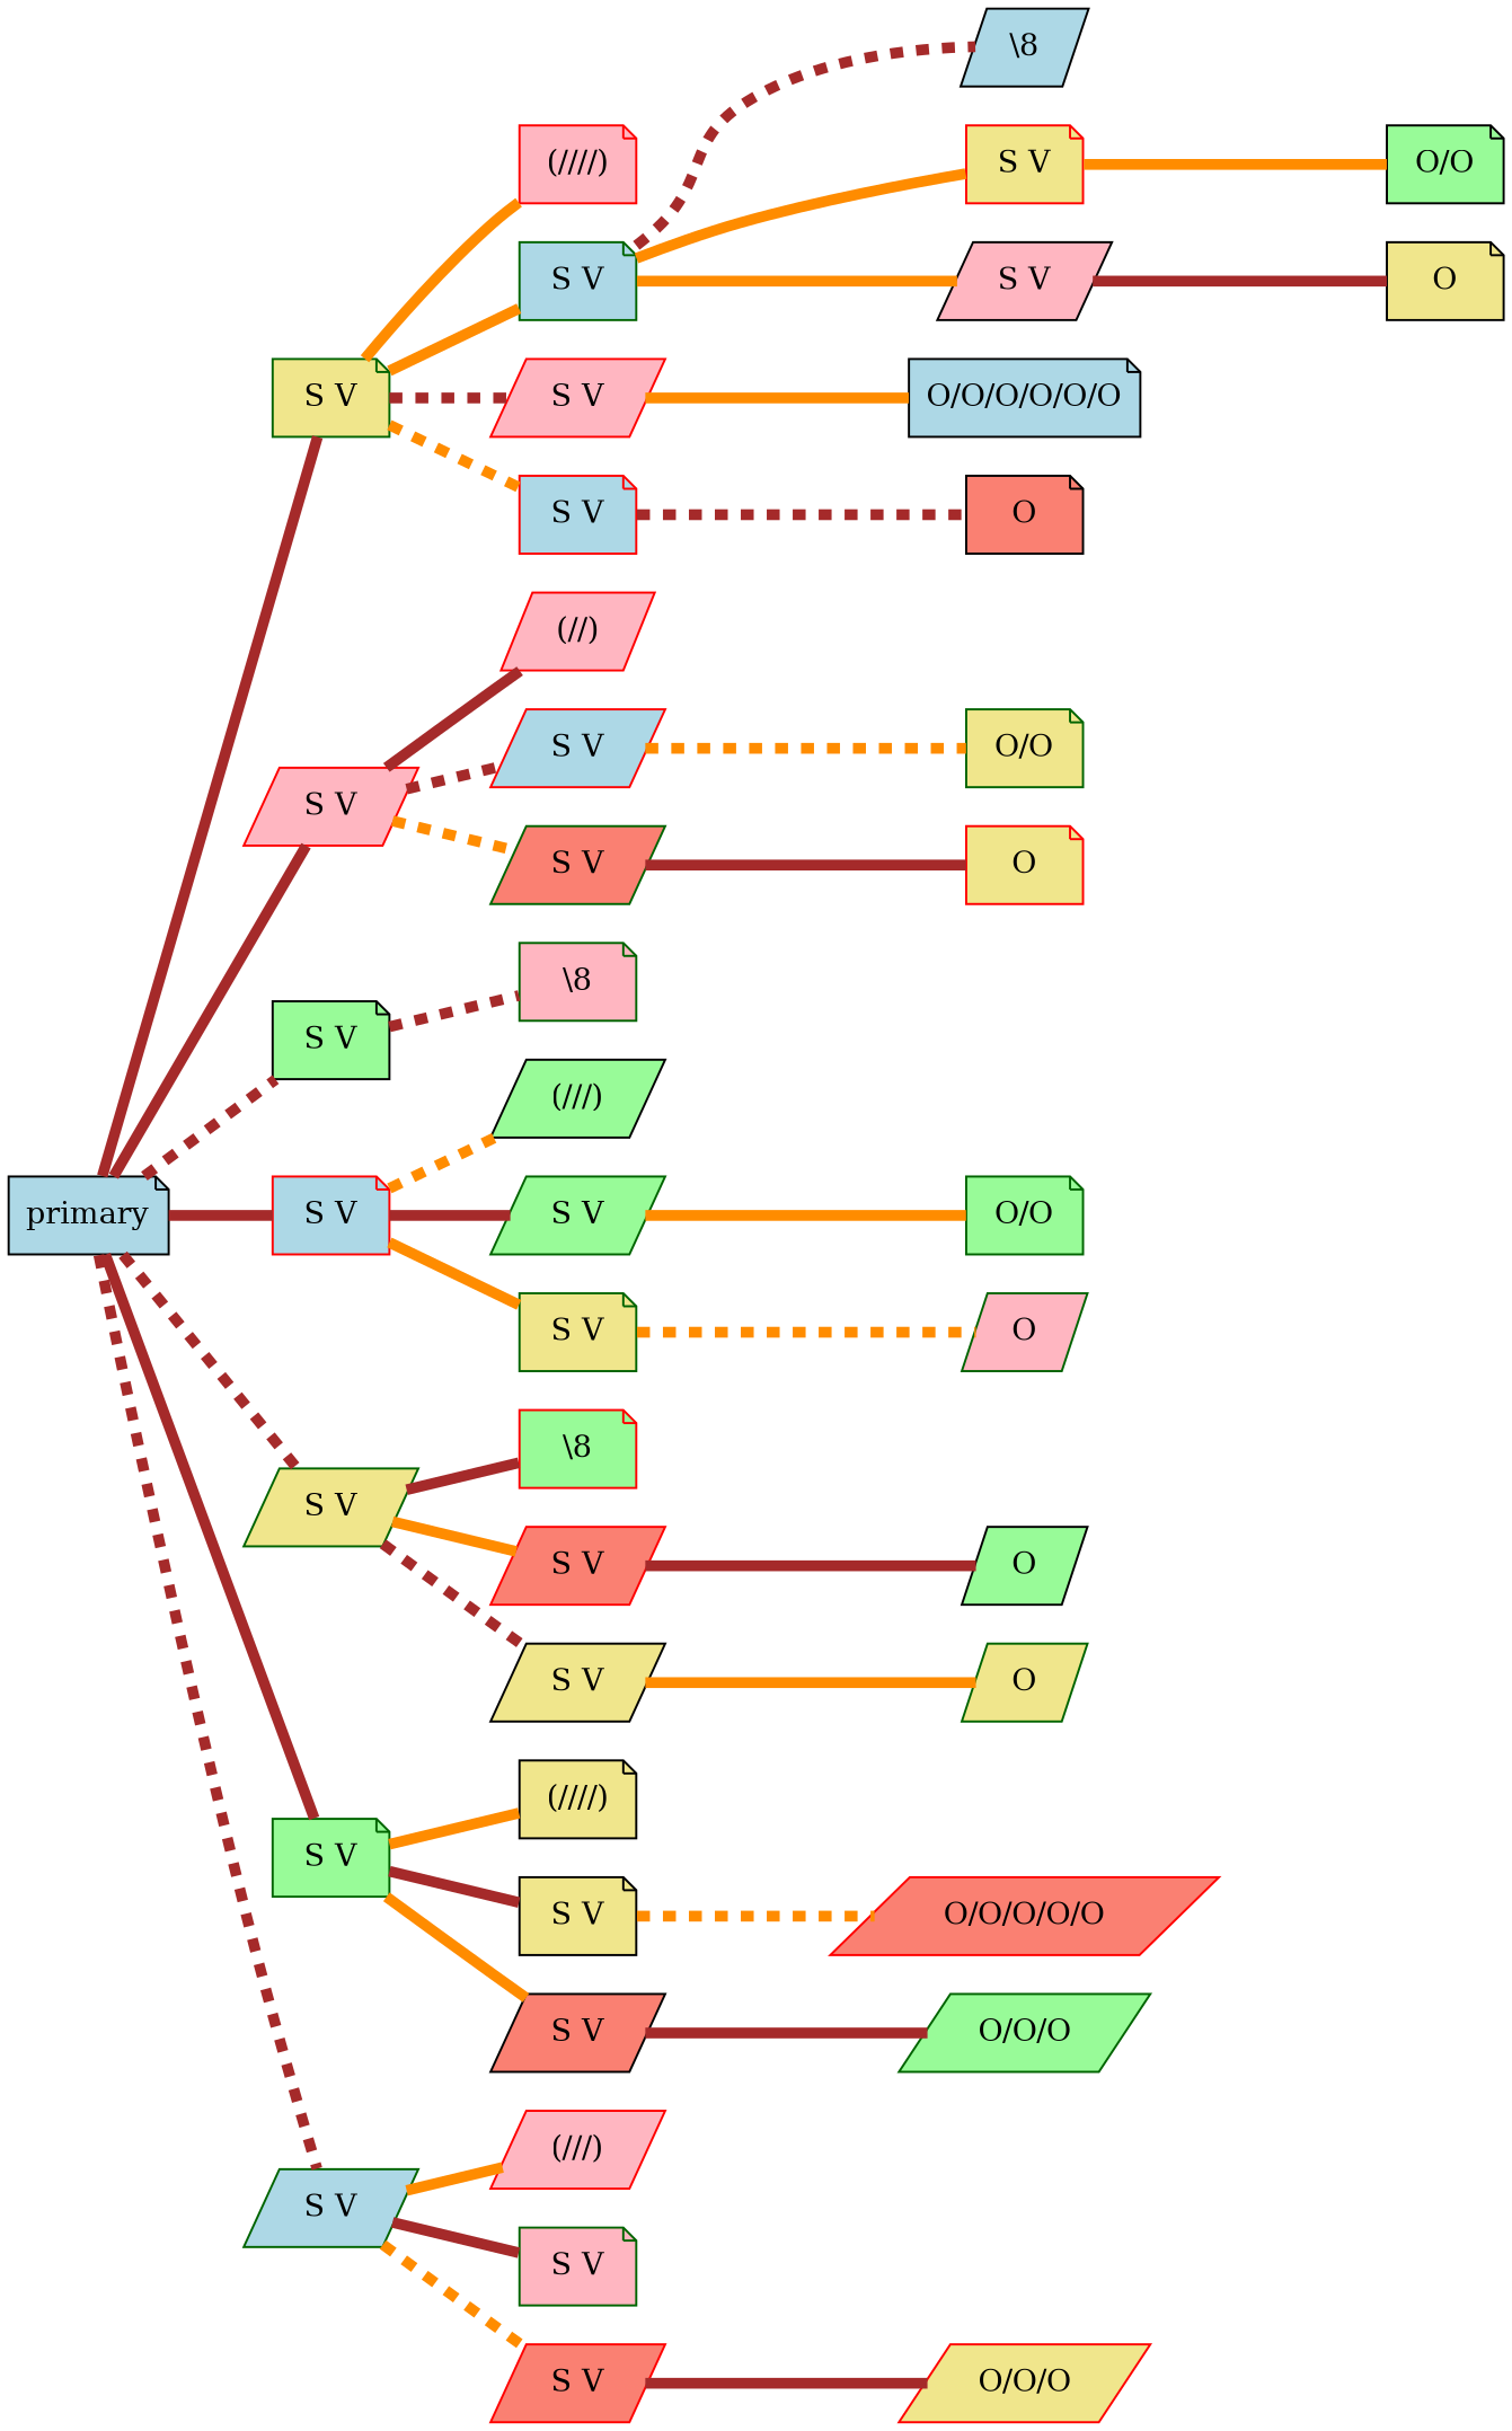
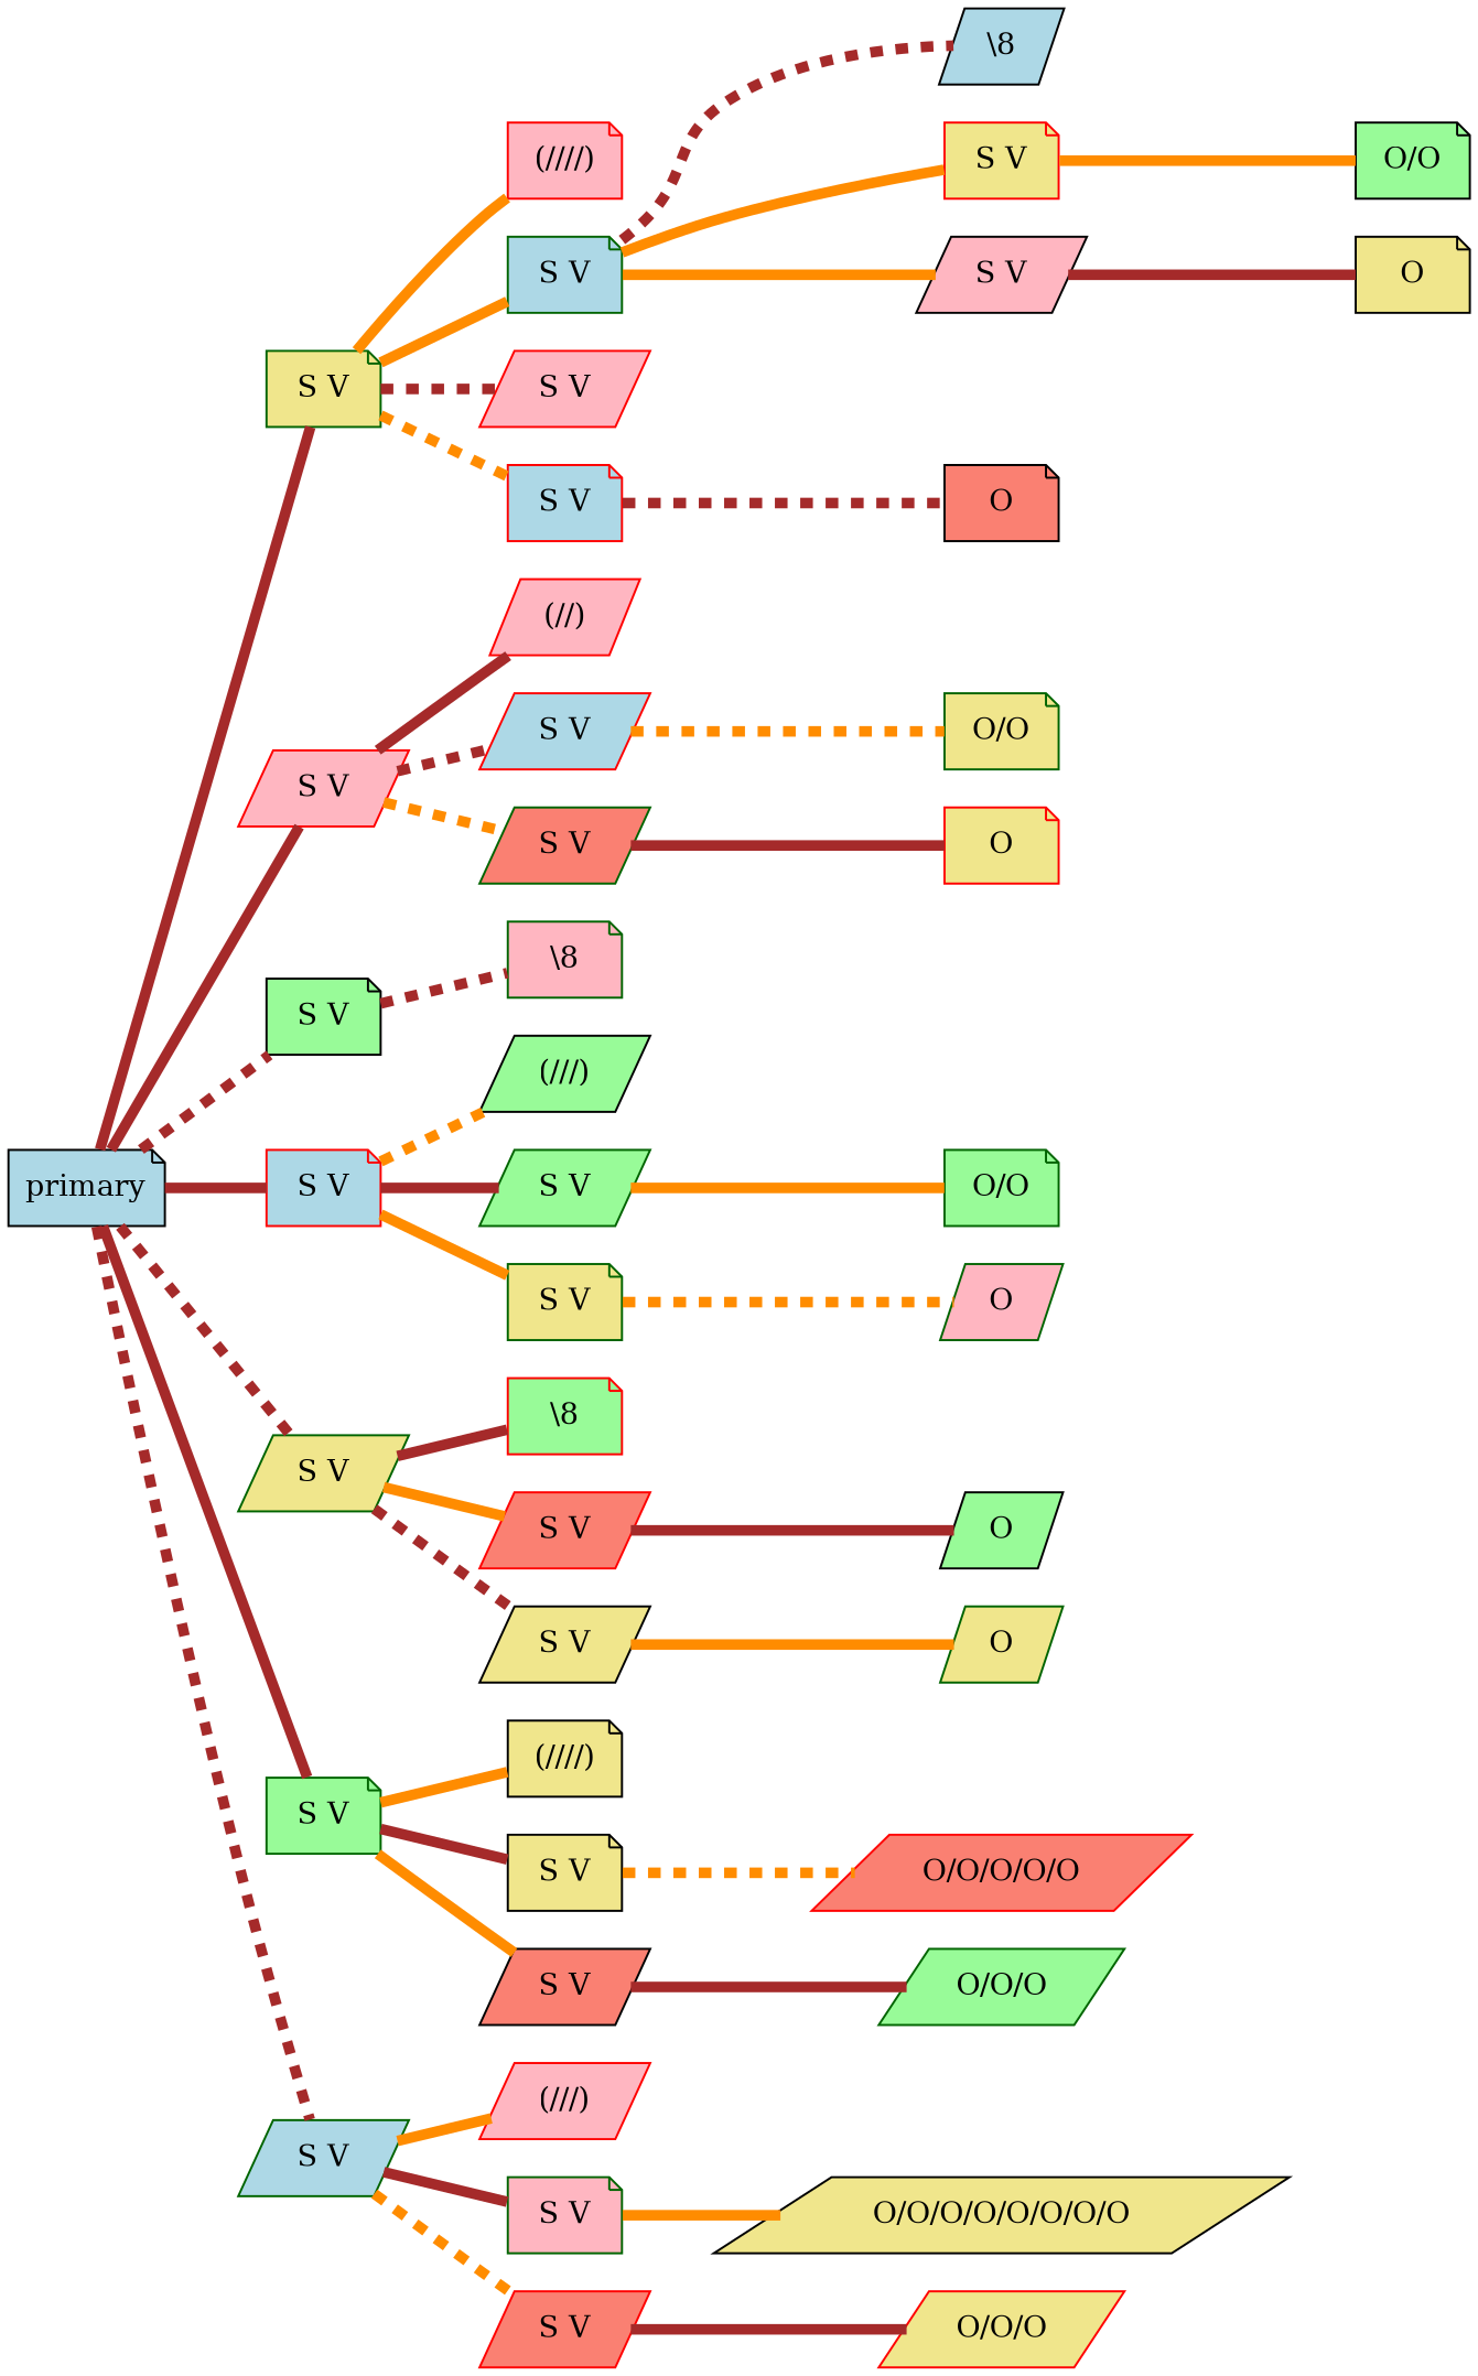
  graph {
    rankdir=LR
    node [color=darkgreen fillcolor=khaki qtype=pendant_node shape=parallelogram style=filled]
    edge [color=brown penwidth=5 qtype=knot_link style=solid]
    n1 [label="S V" pendant_attach=V pendant_colors="#000000,#777777" pendant_length=40 pendant_ply=S shape=note]
    n2 [color=red fillcolor=lightpink knot_position=14.5 knot_spin=S knot_type=L knot_value=4 label="(////)" qtype=knot_node shape=note]
    n3 [fillcolor=lightblue label="S V" pendant_attach=V pendant_colors="#35170C,#777777" pendant_length=32 pendant_ply=S shape=note]
    n4 [color=red fillcolor=lightpink label="S V" pendant_attach=V pendant_colors="#490005" pendant_length=42 pendant_ply=S]
    n5 [color=red fillcolor=lightblue label="S V" pendant_attach=V pendant_colors="#817066" pendant_length=38 pendant_ply=S shape=note]
    n6 [color=black fillcolor=lightblue knot_position=13.5 knot_spin=Z knot_type=E knot_value=1 label="\\8" qtype=knot_node]
    n7 [color=red label="S V" pendant_attach=V pendant_colors="#490005" pendant_length=29 pendant_ply=S shape=note]
    n8 [color=black fillcolor=lightpink label="S V" pendant_attach=V pendant_colors="#817066" pendant_length=21 pendant_ply=S]
-   n9 [color=black fillcolor=lightblue knot_position=4.0 knot_spin=S knot_type=S knot_value=6 label="O/O/O/O/O/O" qtype=knot_node shape=note]
    n10 [color=black fillcolor=salmon knot_position=9.0 knot_spin=S knot_type=S knot_value=1 label=O qtype=knot_node shape=note]
    primary [color=black fillcolor=lightblue shape=note qtype=""]
    n12 [color=red fillcolor=lightpink label="S V" pendant_attach=V pendant_colors="#000000,#777777" pendant_length=29 pendant_ply=S]
    n13 [color=black fillcolor=palegreen label="S V" pendant_attach=V pendant_colors="#000000,#777777" pendant_length=30 pendant_ply=S shape=note]
    n14 [color=red fillcolor=lightblue label="S V" pendant_attach=V pendant_colors="#000000,#777777" pendant_length=31 pendant_ply=S shape=note]
    n15 [label="S V" pendant_attach=V pendant_colors="#000000,#777777" pendant_length=37 pendant_ply=S]
    n16 [fillcolor=palegreen label="S V" pendant_attach=V pendant_colors="#000000,#777777" pendant_length=31 pendant_ply=S shape=note]
    n17 [fillcolor=lightblue label="S V" pendant_attach=V pendant_colors="#000000,#777777" pendant_length=39 pendant_ply=S]
    n18 [color=red fillcolor=lightpink knot_position=15.0 knot_spin=S knot_type=L knot_value=2 label="(//)" qtype=knot_node]
    n19 [color=red fillcolor=lightblue label="S V" pendant_attach=V pendant_colors="#490005" pendant_length=28 pendant_ply=S]
    n20 [fillcolor=salmon label="S V" pendant_attach=V pendant_colors="#817066,#777777" pendant_length=38 pendant_ply=S]
    n21 [fillcolor=lightpink knot_position=15.0 knot_spin=Z knot_type=E knot_value=1 label="\\8" qtype=knot_node shape=note]
    n22 [color=black fillcolor=palegreen knot_position=15.0 knot_spin=S knot_type=L knot_value=3 label="(///)" qtype=knot_node]
    n23 [fillcolor=palegreen label="S V" pendant_attach=V pendant_colors="#490005" pendant_length=26 pendant_ply=S]
    n24 [label="S V" pendant_attach=V pendant_colors="#817066" pendant_length=28 pendant_ply=S shape=note]
    n25 [color=red fillcolor=palegreen knot_position=16.0 knot_spin=Z knot_type=E knot_value=1 label="\\8" qtype=knot_node shape=note]
    n26 [color=red fillcolor=salmon label="S V" pendant_attach=V pendant_colors="#490005" pendant_length=41 pendant_ply=S]
    n27 [color=black label="S V" pendant_attach=V pendant_colors="#817066,#777777" pendant_length=31 pendant_ply=S]
    n28 [color=black knot_position=15.5 knot_spin=S knot_type=L knot_value=4 label="(////)" qtype=knot_node shape=note]
    n29 [color=black label="S V" pendant_attach=V pendant_colors="#490005" pendant_length=24 pendant_ply=S shape=note]
    n30 [color=black fillcolor=salmon label="S V" pendant_attach=V pendant_colors="#817066" pendant_length=29 pendant_ply=S]
    n31 [color=red fillcolor=lightpink knot_position=16.0 knot_spin=S knot_type=L knot_value=3 label="(///)" qtype=knot_node]
    n32 [fillcolor=lightpink label="S V" pendant_attach=V pendant_colors="#490005" pendant_length=26 pendant_ply=S shape=note]
    n33 [color=red fillcolor=salmon label="S V" pendant_attach=V pendant_colors="#503D33" pendant_length=27 pendant_ply=S]
    n34 [color=black fillcolor=palegreen knot_position=4.0 knot_spin=S knot_type=S knot_value=2 label="O/O" qtype=knot_node shape=note]
    n35 [color=black knot_position=9.0 knot_spin=S knot_type=S knot_value=1 label=O qtype=knot_node shape=note]
    n36 [knot_position=4.0 knot_spin=S knot_type=S knot_value=2 label="O/O" qtype=knot_node shape=note]
    n37 [color=red knot_position=9.5 knot_spin=S knot_type=S knot_value=1 label=O qtype=knot_node shape=note]
    n38 [fillcolor=palegreen knot_position=4.5 knot_spin=S knot_type=S knot_value=2 label="O/O" qtype=knot_node shape=note]
    n39 [fillcolor=lightpink knot_position=9.0 knot_spin=S knot_type=S knot_value=1 label=O qtype=knot_node]
    n40 [color=black fillcolor=palegreen knot_position=4.5 knot_spin=S knot_type=S knot_value=1 label=O qtype=knot_node]
    n41 [knot_position=9.0 knot_spin=S knot_type=S knot_value=1 label=O qtype=knot_node]
    n42 [color=red fillcolor=salmon knot_position=4.0 knot_spin=S knot_type=S knot_value=5 label="O/O/O/O/O" qtype=knot_node]
    n43 [fillcolor=palegreen knot_position=9.0 knot_spin=S knot_type=S knot_value=3 label="O/O/O" qtype=knot_node]
+   n44 [color=black knot_position=4.5 knot_spin=S knot_type=S knot_value=8 label="O/O/O/O/O/O/O/O" qtype=knot_node]
    n45 [color=red knot_position=8.0 knot_spin=S knot_type=S knot_value=3 label="O/O/O" qtype=knot_node]
    n1 -- n2 [color=darkorange]
    n1 -- n3 [color=darkorange qtype=pendant_link]
    n1 -- n4 [qtype=pendant_link style=dashed]
    n1 -- n5 [color=darkorange qtype=pendant_link style=dashed]
    n3 -- n6 [style=dashed]
    n3 -- n7 [color=darkorange qtype=pendant_link]
    n3 -- n8 [color=darkorange qtype=pendant_link]
-   n4 -- n9 [color=darkorange]
    n5 -- n10 [style=dashed]
    n7 -- n34 [color=darkorange]
    n8 -- n35
    primary -- n1 [qtype=pendant_link]
    primary -- n12 [qtype=pendant_link]
    primary -- n13 [qtype=pendant_link style=dashed]
    primary -- n14 [qtype=pendant_link]
    primary -- n15 [qtype=pendant_link style=dashed]
    primary -- n16 [qtype=pendant_link]
    primary -- n17 [qtype=pendant_link style=dashed]
    n12 -- n18
    n12 -- n19 [qtype=pendant_link style=dashed]
    n12 -- n20 [color=darkorange qtype=pendant_link style=dashed]
    n13 -- n21 [style=dashed]
    n14 -- n22 [color=darkorange style=dashed]
    n14 -- n23 [qtype=pendant_link]
    n14 -- n24 [color=darkorange qtype=pendant_link]
    n15 -- n25
    n15 -- n26 [color=darkorange qtype=pendant_link]
    n15 -- n27 [qtype=pendant_link style=dashed]
    n16 -- n28 [color=darkorange]
    n16 -- n29 [qtype=pendant_link]
    n16 -- n30 [color=darkorange qtype=pendant_link]
    n17 -- n31 [color=darkorange]
    n17 -- n32 [qtype=pendant_link]
    n17 -- n33 [color=darkorange qtype=pendant_link style=dashed]
    n19 -- n36 [color=darkorange style=dashed]
    n20 -- n37
    n23 -- n38 [color=darkorange]
    n24 -- n39 [color=darkorange style=dashed]
    n26 -- n40
    n27 -- n41 [color=darkorange]
    n29 -- n42 [color=darkorange style=dashed]
    n30 -- n43
+   n32 -- n44 [color=darkorange]
    n33 -- n45
  }
